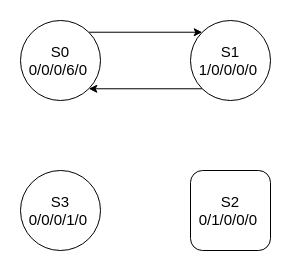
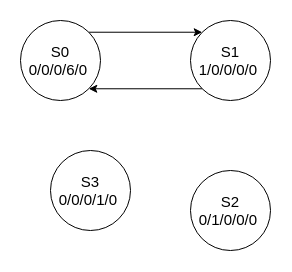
  <mxCell id="0" />
  <mxCell id="1" parent="0" />
  <mxCell id="2" style="edgeStyle=orthogonalEdgeStyle;rounded=0;orthogonalLoop=1;jettySize=auto;html=1;exitX=1;exitY=0;exitDx=0;exitDy=0;entryX=0;entryY=0;entryDx=0;entryDy=0;" edge="1" parent="1" source="3" target="5"><mxGeometry relative="1" as="geometry" /></mxCell>
  <mxCell id="3" value="&lt;font style=&quot;font-size: 15px;&quot; face=&quot;Helvetica&quot;&gt;S0&lt;br&gt;&lt;div style=&quot;text-align: left;&quot;&gt;&lt;span style=&quot;background-color: initial;&quot;&gt;0/0/0/6/0&amp;nbsp;&lt;/span&gt;&lt;/div&gt;&lt;/font&gt;" style="ellipse;whiteSpace=wrap;html=1;aspect=fixed;" parent="1" vertex="1"><mxGeometry x="20" y="20" width="80" height="80" as="geometry" /></mxCell>
  <mxCell id="4" style="edgeStyle=orthogonalEdgeStyle;rounded=0;orthogonalLoop=1;jettySize=auto;html=1;exitX=0;exitY=1;exitDx=0;exitDy=0;entryX=1;entryY=1;entryDx=0;entryDy=0;" edge="1" parent="1" source="5" target="3"><mxGeometry relative="1" as="geometry" /></mxCell>
  <mxCell id="5" value="&lt;font style=&quot;font-size: 15px;&quot; face=&quot;Helvetica&quot;&gt;S1&lt;br&gt;&lt;div style=&quot;text-align: left;&quot;&gt;&lt;span style=&quot;background-color: initial;&quot;&gt;1/0/0/0/0&amp;nbsp;&lt;/span&gt;&lt;/div&gt;&lt;/font&gt;" style="ellipse;whiteSpace=wrap;html=1;aspect=fixed;" parent="1" vertex="1"><mxGeometry x="190" y="20" width="80" height="80" as="geometry" /></mxCell>
- <mxCell id="6" value="&lt;font style=&quot;font-size: 15px;&quot; face=&quot;Helvetica&quot;&gt;S2&lt;br&gt;&lt;div style=&quot;text-align: left;&quot;&gt;&lt;span style=&quot;background-color: initial;&quot;&gt;0/1/0/0/0&amp;nbsp;&lt;/span&gt;&lt;/div&gt;&lt;/font&gt;" style="whiteSpace=wrap;html=1;aspect=fixed;rounded=1;" parent="1" vertex="1"><mxGeometry x="190" y="170" width="80" height="80" as="geometry" /></mxCell>
- <mxCell id="7" value="&lt;font style=&quot;font-size: 15px;&quot; face=&quot;Helvetica&quot;&gt;S3&lt;br&gt;&lt;div style=&quot;text-align: left;&quot;&gt;&lt;span style=&quot;background-color: initial;&quot;&gt;0/0/0/1/0&amp;nbsp;&lt;/span&gt;&lt;/div&gt;&lt;/font&gt;" style="ellipse;whiteSpace=wrap;html=1;aspect=fixed;" parent="1" vertex="1"><mxGeometry x="20" y="170" width="80" height="80" as="geometry" /></mxCell>
+ <mxCell id="6" value="&lt;font style=&quot;font-size: 15px;&quot; face=&quot;Helvetica&quot;&gt;S2&lt;br&gt;&lt;div style=&quot;text-align: left;&quot;&gt;&lt;span style=&quot;background-color: initial;&quot;&gt;0/1/0/0/0&amp;nbsp;&lt;/span&gt;&lt;/div&gt;&lt;/font&gt;" style="ellipse;whiteSpace=wrap;html=1;aspect=fixed;" parent="1" vertex="1"><mxGeometry x="190" y="170" width="80" height="80" as="geometry" /></mxCell>
+ <mxCell id="7" value="&lt;font style=&quot;font-size: 15px;&quot; face=&quot;Helvetica&quot;&gt;S3&lt;br&gt;&lt;div style=&quot;text-align: left;&quot;&gt;&lt;span style=&quot;background-color: initial;&quot;&gt;0/0/0/1/0&amp;nbsp;&lt;/span&gt;&lt;/div&gt;&lt;/font&gt;" style="ellipse;whiteSpace=wrap;html=1;aspect=fixed;" parent="1" vertex="1"><mxGeometry x="50" y="150" width="80" height="80" as="geometry" /></mxCell>
